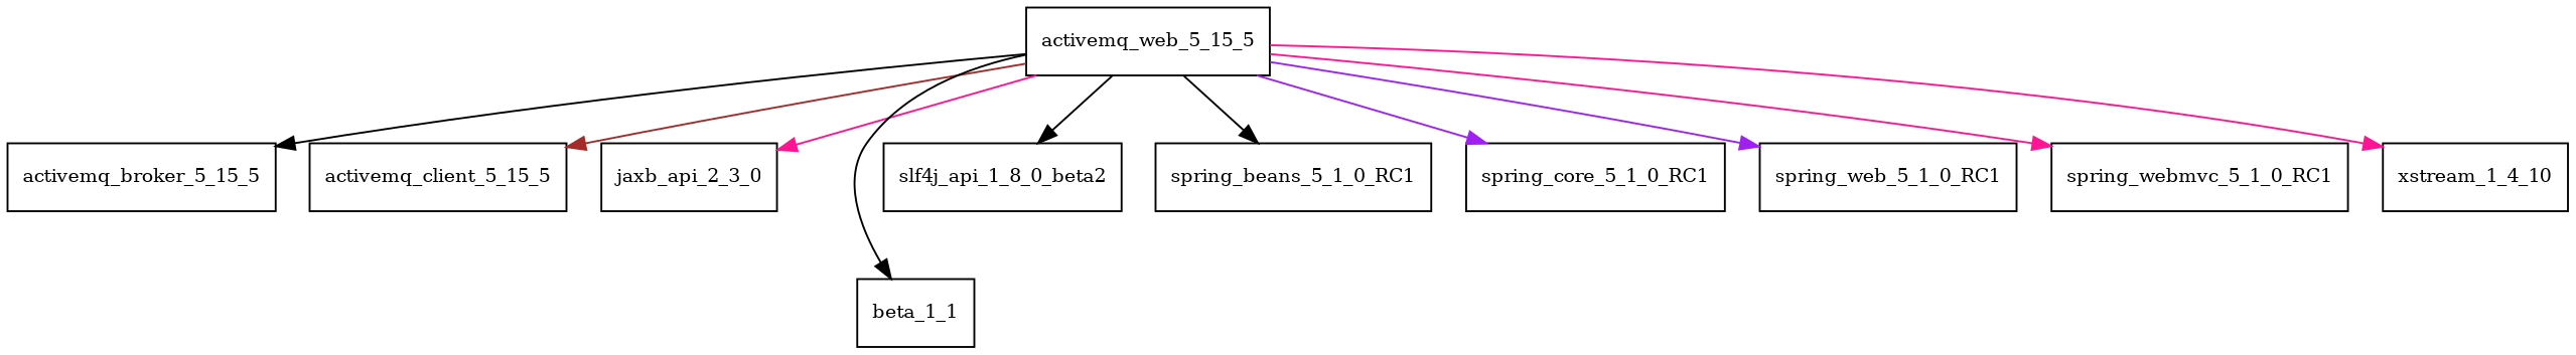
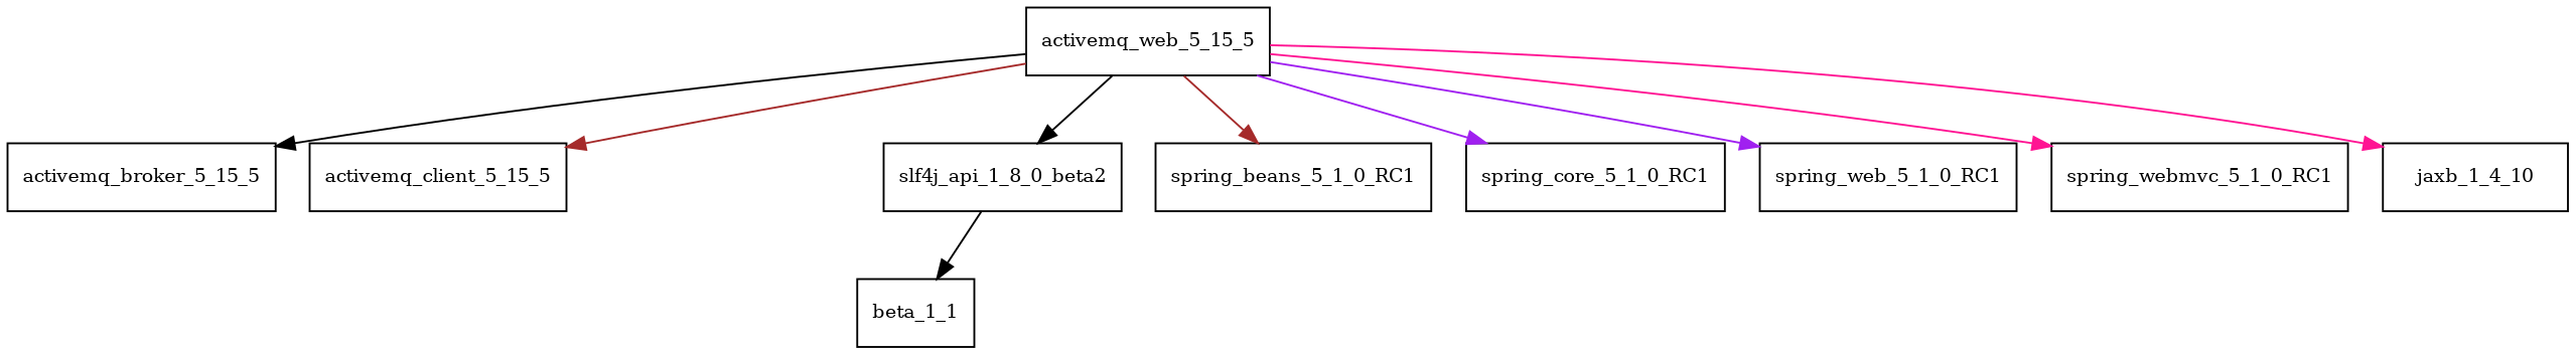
  digraph {
    node [fontsize=10.0 shape=box]
    edge [color=black]
    activemq_web_5_15_5
    activemq_broker_5_15_5
    activemq_client_5_15_5
-   jaxb_api_2_3_0
    n5 [label=beta_1_1]
    slf4j_api_1_8_0_beta2
    spring_beans_5_1_0_RC1
    spring_core_5_1_0_RC1
    spring_web_5_1_0_RC1
    spring_webmvc_5_1_0_RC1
-   xstream_1_4_10
+   xstream_1_4_10 [label=jaxb_1_4_10]
    activemq_web_5_15_5 -> activemq_broker_5_15_5
    activemq_web_5_15_5 -> activemq_client_5_15_5 [color=brown]
-   activemq_web_5_15_5 -> jaxb_api_2_3_0 [color=deeppink]
-   activemq_web_5_15_5 -> n5
+   slf4j_api_1_8_0_beta2 -> n5
    activemq_web_5_15_5 -> slf4j_api_1_8_0_beta2
-   activemq_web_5_15_5 -> spring_beans_5_1_0_RC1
+   activemq_web_5_15_5 -> spring_beans_5_1_0_RC1 [color=brown]
    activemq_web_5_15_5 -> spring_core_5_1_0_RC1 [color=purple]
    activemq_web_5_15_5 -> spring_web_5_1_0_RC1 [color=purple]
    activemq_web_5_15_5 -> spring_webmvc_5_1_0_RC1 [color=deeppink]
    activemq_web_5_15_5 -> xstream_1_4_10 [color=deeppink]
  }
